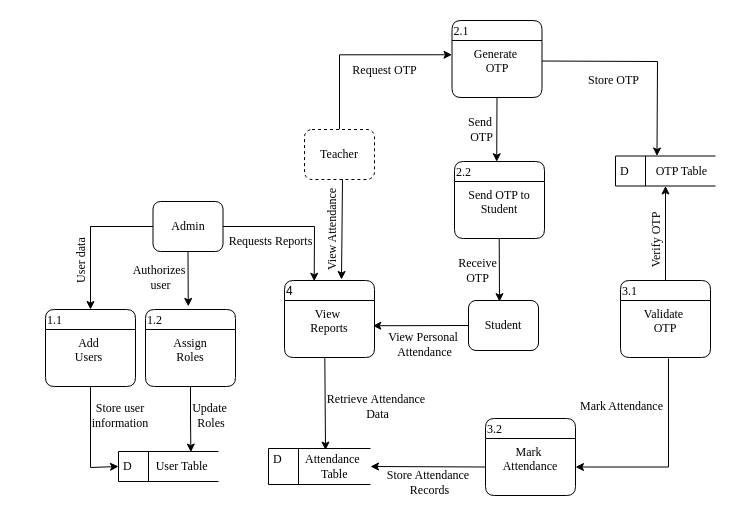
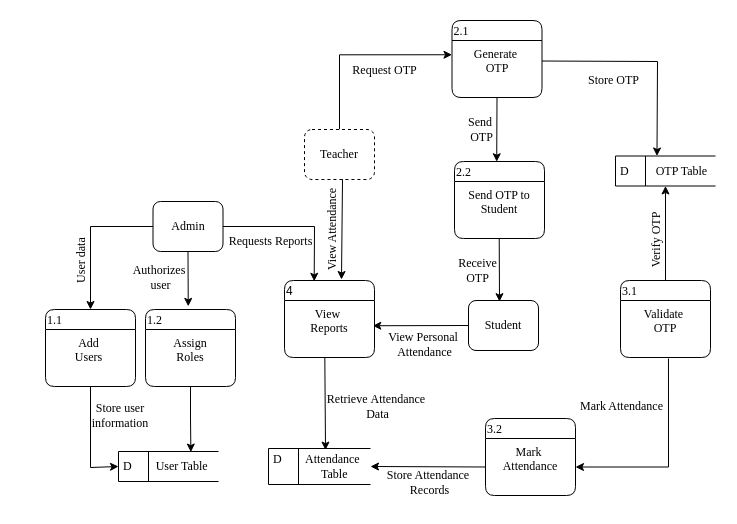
  <mxCell id="0" />
  <mxCell id="1" parent="0" />
  <mxCell id="2" value="" style="group" vertex="1" connectable="0" parent="1"><mxGeometry x="20" y="20" width="695" height="482" as="geometry" /></mxCell>
  <mxCell id="3" style="edgeStyle=orthogonalEdgeStyle;rounded=0;orthogonalLoop=1;jettySize=auto;html=1;" edge="1" parent="2" source="4" target="30"><mxGeometry relative="1" as="geometry" /></mxCell>
  <mxCell id="4" value="&lt;font face=&quot;Times New Roman&quot;&gt;Admin&lt;/font&gt;" style="rounded=1;whiteSpace=wrap;html=1;" parent="2" vertex="1"><mxGeometry x="132.5" y="181" width="70" height="50" as="geometry" /></mxCell>
  <mxCell id="5" style="edgeStyle=orthogonalEdgeStyle;rounded=0;orthogonalLoop=1;jettySize=auto;html=1;entryX=0;entryY=0.25;entryDx=0;entryDy=0;exitX=0.5;exitY=0;exitDx=0;exitDy=0;" edge="1" parent="2" source="6" target="43"><mxGeometry relative="1" as="geometry" /></mxCell>
  <mxCell id="6" value="&lt;font face=&quot;Times New Roman&quot;&gt;Teacher&lt;/font&gt;" style="rounded=1;whiteSpace=wrap;html=1;dashed=1;" parent="2" vertex="1"><mxGeometry x="284" y="109" width="70" height="50" as="geometry" /></mxCell>
  <mxCell id="7" value="&lt;font face=&quot;Times New Roman&quot;&gt;Student&lt;/font&gt;" style="rounded=1;whiteSpace=wrap;html=1;" parent="2" vertex="1"><mxGeometry x="448" y="280" width="70" height="50" as="geometry" /></mxCell>
  <mxCell id="8" value="" style="endArrow=classic;html=1;rounded=0;exitX=0.5;exitY=1;exitDx=0;exitDy=0;entryX=0.47;entryY=-0.002;entryDx=0;entryDy=0;entryPerimeter=0;" parent="2" source="4" edge="1"><mxGeometry width="50" height="50" relative="1" as="geometry"><mxPoint x="22.5" y="331" as="sourcePoint" /><mxPoint x="167.75" y="285.85" as="targetPoint" /></mxGeometry></mxCell>
  <mxCell id="9" value="&lt;span style=&quot;font-family: &amp;quot;Times New Roman&amp;quot;; font-size: 12px;&quot;&gt;Authorizes&amp;nbsp;&lt;/span&gt;&lt;div&gt;&lt;span style=&quot;font-family: &amp;quot;Times New Roman&amp;quot;; font-size: 12px;&quot;&gt;user&lt;/span&gt;&lt;/div&gt;" style="edgeLabel;html=1;align=center;verticalAlign=middle;resizable=0;points=[];labelBackgroundColor=none;" parent="8" vertex="1" connectable="0"><mxGeometry x="-0.161" relative="1" as="geometry"><mxPoint x="-28" y="3" as="offset" /></mxGeometry></mxCell>
  <mxCell id="10" value="&lt;span style=&quot;font-family: &amp;quot;Times New Roman&amp;quot;; font-size: 12px;&quot;&gt;User data&lt;/span&gt;" style="edgeLabel;html=1;align=center;verticalAlign=middle;resizable=0;points=[];labelBackgroundColor=#FFFFFF;rotation=-90;" vertex="1" connectable="0" parent="8"><mxGeometry x="-0.161" relative="1" as="geometry"><mxPoint x="-107" y="-13" as="offset" /></mxGeometry></mxCell>
  <mxCell id="11" style="edgeStyle=orthogonalEdgeStyle;rounded=0;orthogonalLoop=1;jettySize=auto;html=1;entryX=0.5;entryY=0;entryDx=0;entryDy=0;" parent="2" edge="1"><mxGeometry relative="1" as="geometry"><mxPoint x="512.0" y="40.471" as="sourcePoint" /><mxPoint x="636.5" y="135.5" as="targetPoint" /></mxGeometry></mxCell>
  <mxCell id="12" value="&lt;font style=&quot;font-size: 12px;&quot; face=&quot;Times New Roman&quot;&gt;Store OTP&lt;/font&gt;" style="edgeLabel;html=1;align=center;verticalAlign=middle;resizable=0;points=[];" parent="11" vertex="1" connectable="0"><mxGeometry x="0.431" relative="1" as="geometry"><mxPoint x="-44" y="-13" as="offset" /></mxGeometry></mxCell>
  <mxCell id="13" value="" style="endArrow=classic;html=1;rounded=0;entryX=0.443;entryY=0.023;entryDx=0;entryDy=0;exitX=0.529;exitY=1.003;exitDx=0;exitDy=0;exitPerimeter=0;entryPerimeter=0;" parent="2" target="7" edge="1"><mxGeometry width="50" height="50" relative="1" as="geometry"><mxPoint x="478.675" y="210.725" as="sourcePoint" /><mxPoint x="774" y="-56.73" as="targetPoint" /></mxGeometry></mxCell>
  <mxCell id="14" value="&lt;font face=&quot;Times New Roman&quot; style=&quot;font-size: 12px;&quot;&gt;Receive&lt;/font&gt;&lt;div&gt;&lt;font face=&quot;Times New Roman&quot; style=&quot;font-size: 12px;&quot;&gt;OTP&lt;/font&gt;&lt;/div&gt;" style="edgeLabel;html=1;align=center;verticalAlign=middle;resizable=0;points=[];rotation=0;labelBackgroundColor=none;" parent="13" vertex="1" connectable="0"><mxGeometry x="0.094" relative="1" as="geometry"><mxPoint x="-22" as="offset" /></mxGeometry></mxCell>
  <mxCell id="15" value="" style="endArrow=classic;html=1;rounded=0;entryX=0.469;entryY=0.003;entryDx=0;entryDy=0;exitX=0.5;exitY=1;exitDx=0;exitDy=0;entryPerimeter=0;" parent="2" target="46" edge="1"><mxGeometry width="50" height="50" relative="1" as="geometry"><mxPoint x="476.5" y="76.0" as="sourcePoint" /><mxPoint x="476.5" y="135.5" as="targetPoint" /></mxGeometry></mxCell>
  <mxCell id="16" value="&lt;font face=&quot;Times New Roman&quot; style=&quot;font-size: 12px;&quot;&gt;Send&amp;nbsp;&lt;/font&gt;&lt;div&gt;&lt;font face=&quot;Times New Roman&quot; style=&quot;font-size: 12px;&quot;&gt;OTP&lt;/font&gt;&lt;/div&gt;" style="edgeLabel;html=1;align=center;verticalAlign=middle;resizable=0;points=[];rotation=0;labelBackgroundColor=none;" parent="15" vertex="1" connectable="0"><mxGeometry x="-0.142" relative="1" as="geometry"><mxPoint x="-16" y="5" as="offset" /></mxGeometry></mxCell>
  <mxCell id="17" value="" style="endArrow=classic;html=1;rounded=0;exitX=1;exitY=0.5;exitDx=0;exitDy=0;entryX=0.33;entryY=0.01;entryDx=0;entryDy=0;entryPerimeter=0;" parent="2" source="4" target="38" edge="1"><mxGeometry width="50" height="50" relative="1" as="geometry"><mxPoint x="432.5" y="321" as="sourcePoint" /><mxPoint x="296.18" y="241.98" as="targetPoint" /><Array as="points"><mxPoint x="294" y="206" /></Array></mxGeometry></mxCell>
  <mxCell id="18" value="&lt;div&gt;&lt;font face=&quot;Times New Roman&quot;&gt;Requests Reports&lt;/font&gt;&lt;/div&gt;" style="text;html=1;align=center;verticalAlign=middle;resizable=0;points=[];autosize=1;strokeColor=none;fillColor=none;" parent="2" vertex="1"><mxGeometry x="195" y="206" width="110" height="30" as="geometry" /></mxCell>
  <mxCell id="19" value="" style="endArrow=classic;html=1;rounded=0;exitX=0.448;exitY=0.995;exitDx=0;exitDy=0;entryX=0.559;entryY=0.044;entryDx=0;entryDy=0;entryPerimeter=0;exitPerimeter=0;" parent="2" source="39" target="40" edge="1"><mxGeometry width="50" height="50" relative="1" as="geometry"><mxPoint x="305" y="311" as="sourcePoint" /><mxPoint x="305" y="411" as="targetPoint" /></mxGeometry></mxCell>
  <mxCell id="20" value="&lt;font face=&quot;Times New Roman&quot; style=&quot;font-size: 12px;&quot;&gt;Retrieve&amp;nbsp;&lt;/font&gt;&lt;font style=&quot;background-color: transparent; color: light-dark(rgb(0, 0, 0), rgb(255, 255, 255)); font-size: 12px;&quot; face=&quot;Times New Roman&quot;&gt;Attendance&amp;nbsp;&lt;/font&gt;&lt;div&gt;&lt;span style=&quot;background-color: transparent; color: light-dark(rgb(0, 0, 0), rgb(255, 255, 255)); font-size: 12px; font-family: &amp;quot;Times New Roman&amp;quot;;&quot;&gt;Data&lt;/span&gt;&lt;/div&gt;" style="edgeLabel;html=1;align=center;verticalAlign=middle;resizable=0;points=[];labelBackgroundColor=none;rotation=0;" parent="19" vertex="1" connectable="0"><mxGeometry x="-0.091" y="-1" relative="1" as="geometry"><mxPoint x="53" y="7" as="offset" /></mxGeometry></mxCell>
  <mxCell id="21" value="" style="endArrow=classic;html=1;rounded=0;exitX=0.543;exitY=0.996;exitDx=0;exitDy=0;exitPerimeter=0;" parent="2" source="6" edge="1"><mxGeometry width="50" height="50" relative="1" as="geometry"><mxPoint x="319" y="68" as="sourcePoint" /><mxPoint x="321" y="259" as="targetPoint" /></mxGeometry></mxCell>
  <mxCell id="22" value="&lt;font face=&quot;Times New Roman&quot;&gt;&lt;span style=&quot;font-size: 12px;&quot;&gt;View Attendance&lt;/span&gt;&lt;/font&gt;" style="edgeLabel;html=1;align=center;verticalAlign=middle;resizable=0;points=[];rotation=-90;" parent="21" vertex="1" connectable="0"><mxGeometry x="-0.29" y="2" relative="1" as="geometry"><mxPoint x="-12" y="15" as="offset" /></mxGeometry></mxCell>
  <mxCell id="23" value="" style="endArrow=classic;html=1;rounded=0;entryX=0.981;entryY=0.443;entryDx=0;entryDy=0;entryPerimeter=0;exitX=0;exitY=0.5;exitDx=0;exitDy=0;" parent="2" source="7" target="39" edge="1"><mxGeometry width="50" height="50" relative="1" as="geometry"><mxPoint x="490" y="321" as="sourcePoint" /><mxPoint x="338.95" y="283.63" as="targetPoint" /></mxGeometry></mxCell>
  <mxCell id="24" value="&lt;span style=&quot;font-family: &amp;quot;Times New Roman&amp;quot;; background-color: rgb(255, 255, 255);&quot;&gt;View Personal&amp;nbsp;&lt;/span&gt;&lt;div&gt;&lt;span style=&quot;font-family: &amp;quot;Times New Roman&amp;quot;; background-color: rgb(255, 255, 255);&quot;&gt;Attendance&lt;/span&gt;&lt;/div&gt;" style="text;html=1;align=center;verticalAlign=middle;resizable=0;points=[];autosize=1;strokeColor=none;fillColor=none;rotation=0;" parent="2" vertex="1"><mxGeometry x="354" y="304" width="100" height="40" as="geometry" /></mxCell>
  <mxCell id="25" value="&lt;font face=&quot;Times New Roman&quot;&gt;Mark Attendance&lt;/font&gt;" style="text;html=1;align=center;verticalAlign=middle;resizable=0;points=[];autosize=1;strokeColor=none;fillColor=none;rotation=0;" parent="2" vertex="1"><mxGeometry x="546" y="371" width="110" height="30" as="geometry" /></mxCell>
  <mxCell id="26" value="" style="endArrow=classic;html=1;rounded=0;entryX=1;entryY=0.5;entryDx=0;entryDy=0;exitX=0;exitY=0.5;exitDx=0;exitDy=0;" parent="2" source="49" target="40" edge="1"><mxGeometry width="50" height="50" relative="1" as="geometry"><mxPoint x="449.775" y="417.15" as="sourcePoint" /><mxPoint x="342.5" y="426" as="targetPoint" /></mxGeometry></mxCell>
  <mxCell id="27" value="&lt;font face=&quot;Times New Roman&quot;&gt;Store Attendance&amp;nbsp;&lt;/font&gt;&lt;div&gt;&lt;font face=&quot;Times New Roman&quot;&gt;Records&lt;/font&gt;&lt;/div&gt;" style="text;html=1;align=center;verticalAlign=middle;resizable=0;points=[];autosize=1;strokeColor=none;fillColor=none;rotation=0;" parent="2" vertex="1"><mxGeometry x="354" y="442" width="110" height="40" as="geometry" /></mxCell>
  <mxCell id="28" value="" style="endArrow=classic;html=1;rounded=0;exitX=0.5;exitY=0;exitDx=0;exitDy=0;entryX=0.5;entryY=1;entryDx=0;entryDy=0;" parent="2" source="44" target="41" edge="1"><mxGeometry width="50" height="50" relative="1" as="geometry"><mxPoint x="633.5" y="250" as="sourcePoint" /><mxPoint x="637.5" y="188.5" as="targetPoint" /></mxGeometry></mxCell>
  <mxCell id="29" value="&lt;font style=&quot;font-size: 12px;&quot; face=&quot;Times New Roman&quot;&gt;Verify OTP&lt;/font&gt;" style="edgeLabel;html=1;align=center;verticalAlign=middle;resizable=0;points=[];rotation=-90;" parent="28" vertex="1" connectable="0"><mxGeometry x="-0.217" relative="1" as="geometry"><mxPoint x="-10" y="-2" as="offset" /></mxGeometry></mxCell>
  <mxCell id="30" value="1.1" style="swimlane;fontStyle=0;childLayout=stackLayout;horizontal=1;startSize=20;fillColor=#ffffff;horizontalStack=0;resizeParent=1;resizeParentMax=0;resizeLast=0;collapsible=0;marginBottom=0;swimlaneFillColor=#ffffff;align=left;fontFamily=Times New Roman;rounded=1;" vertex="1" parent="2"><mxGeometry x="25" y="289" width="90" height="77" as="geometry" /></mxCell>
  <mxCell id="31" value="&lt;span style=&quot;color: rgb(0, 0, 0); font-family: &amp;quot;Times New Roman&amp;quot;; font-size: 12px; font-style: normal; font-variant-ligatures: normal; font-variant-caps: normal; font-weight: 400; letter-spacing: normal; orphans: 2; text-indent: 0px; text-transform: none; widows: 2; word-spacing: 0px; -webkit-text-stroke-width: 0px; white-space: normal; text-decoration-thickness: initial; text-decoration-style: initial; text-decoration-color: initial; float: none; background-color: light-dark(#ffffff, var(--ge-dark-color, #121212)); display: inline !important;&quot;&gt;Add&amp;nbsp;&lt;/span&gt;&lt;div&gt;&lt;span style=&quot;color: rgb(0, 0, 0); font-family: &amp;quot;Times New Roman&amp;quot;; font-size: 12px; font-style: normal; font-variant-ligatures: normal; font-variant-caps: normal; font-weight: 400; letter-spacing: normal; orphans: 2; text-indent: 0px; text-transform: none; widows: 2; word-spacing: 0px; -webkit-text-stroke-width: 0px; white-space: normal; text-decoration-thickness: initial; text-decoration-style: initial; text-decoration-color: initial; float: none; background-color: light-dark(#ffffff, var(--ge-dark-color, #121212)); display: inline !important;&quot;&gt;Users&amp;nbsp;&lt;/span&gt;&lt;/div&gt;" style="text;whiteSpace=wrap;html=1;align=center;" vertex="1" parent="30"><mxGeometry y="20" width="90" height="57" as="geometry" /></mxCell>
  <mxCell id="32" value="&lt;font face=&quot;Times New Roman&quot;&gt;D&amp;nbsp; &amp;nbsp; &amp;nbsp; &amp;nbsp; User Table&lt;/font&gt;" style="html=1;dashed=0;whiteSpace=wrap;shape=mxgraph.dfd.dataStoreID;align=left;spacingLeft=3;points=[[0,0],[0.5,0],[1,0],[0,0.5],[1,0.5],[0,1],[0.5,1],[1,1]];" vertex="1" parent="2"><mxGeometry x="98" y="431" width="100" height="30" as="geometry" /></mxCell>
  <mxCell id="33" value="1.2" style="swimlane;fontStyle=0;childLayout=stackLayout;horizontal=1;startSize=20;fillColor=#ffffff;horizontalStack=0;resizeParent=1;resizeParentMax=0;resizeLast=0;collapsible=0;marginBottom=0;swimlaneFillColor=#ffffff;align=left;fontFamily=Times New Roman;rounded=1;" vertex="1" parent="2"><mxGeometry x="125" y="289" width="90" height="77" as="geometry" /></mxCell>
  <mxCell id="34" value="&lt;font face=&quot;Times New Roman&quot;&gt;&lt;span style=&quot;background-color: rgb(255, 255, 255);&quot;&gt;Assign&lt;/span&gt;&lt;/font&gt;&lt;div&gt;&lt;font face=&quot;Times New Roman&quot;&gt;&lt;span style=&quot;background-color: rgb(255, 255, 255);&quot;&gt;Roles&lt;/span&gt;&lt;/font&gt;&lt;/div&gt;" style="text;whiteSpace=wrap;html=1;align=center;" vertex="1" parent="33"><mxGeometry y="20" width="90" height="57" as="geometry" /></mxCell>
  <mxCell id="35" style="edgeStyle=orthogonalEdgeStyle;rounded=0;orthogonalLoop=1;jettySize=auto;html=1;entryX=0;entryY=0.5;entryDx=0;entryDy=0;" edge="1" parent="2" source="31" target="32"><mxGeometry relative="1" as="geometry"><Array as="points"><mxPoint x="70" y="447" /><mxPoint x="98" y="447" /></Array></mxGeometry></mxCell>
  <mxCell id="36" value="&lt;font face=&quot;Times New Roman&quot;&gt;Store user&amp;nbsp;&lt;/font&gt;&lt;div style=&quot;font-size: 11px;&quot;&gt;&lt;font style=&quot;font-size: 12px;&quot; face=&quot;Times New Roman&quot;&gt;information&amp;nbsp;&lt;/font&gt;&lt;/div&gt;" style="text;html=1;align=center;verticalAlign=middle;resizable=0;points=[];autosize=1;strokeColor=none;fillColor=none;" vertex="1" parent="2"><mxGeometry x="62" y="374" width="78" height="41" as="geometry" /></mxCell>
- <mxCell id="37" value="&lt;span style=&quot;font-family: &amp;quot;Times New Roman&amp;quot;;&quot;&gt;Update&lt;/span&gt;&lt;div&gt;&lt;span style=&quot;font-family: &amp;quot;Times New Roman&amp;quot;;&quot;&gt;&amp;nbsp;Roles&lt;/span&gt;&lt;/div&gt;" style="text;html=1;align=center;verticalAlign=middle;resizable=0;points=[];autosize=1;strokeColor=none;fillColor=none;labelBackgroundColor=none;" vertex="1" parent="2"><mxGeometry x="162" y="374" width="53" height="41" as="geometry" /></mxCell>
  <mxCell id="38" value="4" style="swimlane;fontStyle=0;childLayout=stackLayout;horizontal=1;startSize=20;fillColor=#ffffff;horizontalStack=0;resizeParent=1;resizeParentMax=0;resizeLast=0;collapsible=0;marginBottom=0;swimlaneFillColor=#ffffff;align=left;rounded=1;" vertex="1" parent="2"><mxGeometry x="264" y="260" width="90" height="77" as="geometry" /></mxCell>
  <mxCell id="39" value="&lt;span style=&quot;font-family: &amp;quot;Times New Roman&amp;quot;;&quot;&gt;View&amp;nbsp;&lt;/span&gt;&lt;div&gt;&lt;span style=&quot;font-family: &amp;quot;Times New Roman&amp;quot;;&quot;&gt;Reports&lt;/span&gt;&lt;/div&gt;" style="text;whiteSpace=wrap;html=1;align=center;" vertex="1" parent="38"><mxGeometry y="20" width="90" height="57" as="geometry" /></mxCell>
  <mxCell id="40" value="&lt;font face=&quot;Times New Roman&quot;&gt;D&amp;nbsp; &amp;nbsp; &amp;nbsp; &amp;nbsp; Attendance &lt;span style=&quot;white-space: pre;&quot;&gt;&#09;&lt;/span&gt;&lt;span style=&quot;white-space: pre;&quot;&gt;&#09;&lt;/span&gt;Table&lt;/font&gt;" style="html=1;dashed=0;whiteSpace=wrap;shape=mxgraph.dfd.dataStoreID;align=left;spacingLeft=3;points=[[0,0],[0.5,0],[1,0],[0,0.5],[1,0.5],[0,1],[0.5,1],[1,1]];" vertex="1" parent="2"><mxGeometry x="248" y="428" width="102" height="36" as="geometry" /></mxCell>
  <mxCell id="41" value="&lt;font face=&quot;Times New Roman&quot;&gt;D&amp;nbsp; &amp;nbsp; &amp;nbsp; &amp;nbsp; &amp;nbsp;OTP Table&lt;/font&gt;" style="html=1;dashed=0;whiteSpace=wrap;shape=mxgraph.dfd.dataStoreID;align=left;spacingLeft=3;points=[[0,0],[0.5,0],[1,0],[0,0.5],[1,0.5],[0,1],[0.5,1],[1,1]];" vertex="1" parent="2"><mxGeometry x="595" y="135.5" width="100" height="30" as="geometry" /></mxCell>
  <mxCell id="42" value="2.1 " style="swimlane;fontStyle=0;childLayout=stackLayout;horizontal=1;startSize=20;fillColor=#ffffff;horizontalStack=0;resizeParent=1;resizeParentMax=0;resizeLast=0;collapsible=0;marginBottom=0;swimlaneFillColor=#ffffff;align=left;fontFamily=Times New Roman;rounded=1;" vertex="1" parent="2"><mxGeometry x="431.5" width="90" height="77" as="geometry" /></mxCell>
  <mxCell id="43" value="&lt;span style=&quot;font-family: &amp;quot;Times New Roman&amp;quot;;&quot;&gt;Generate&amp;nbsp;&lt;/span&gt;&lt;div&gt;&lt;span style=&quot;font-family: &amp;quot;Times New Roman&amp;quot;;&quot;&gt;OTP&lt;/span&gt;&lt;/div&gt;" style="text;whiteSpace=wrap;html=1;align=center;" vertex="1" parent="42"><mxGeometry y="20" width="90" height="57" as="geometry" /></mxCell>
  <mxCell id="44" value="3.1 " style="swimlane;fontStyle=0;childLayout=stackLayout;horizontal=1;startSize=20;fillColor=#ffffff;horizontalStack=0;resizeParent=1;resizeParentMax=0;resizeLast=0;collapsible=0;marginBottom=0;swimlaneFillColor=#ffffff;align=left;fontFamily=Times New Roman;rounded=1;" vertex="1" parent="2"><mxGeometry x="600" y="260" width="90" height="77" as="geometry" /></mxCell>
  <mxCell id="45" value="&lt;span style=&quot;font-family: &amp;quot;Times New Roman&amp;quot;;&quot;&gt;Validate&amp;nbsp;&lt;/span&gt;&lt;div&gt;&lt;span style=&quot;font-family: &amp;quot;Times New Roman&amp;quot;;&quot;&gt;OTP&lt;/span&gt;&lt;/div&gt;" style="text;whiteSpace=wrap;html=1;align=center;" vertex="1" parent="44"><mxGeometry y="20" width="90" height="57" as="geometry" /></mxCell>
  <mxCell id="46" value="2.2 " style="swimlane;fontStyle=0;childLayout=stackLayout;horizontal=1;startSize=20;fillColor=#ffffff;horizontalStack=0;resizeParent=1;resizeParentMax=0;resizeLast=0;collapsible=0;marginBottom=0;swimlaneFillColor=#ffffff;align=left;fontFamily=Times New Roman;rounded=1;" vertex="1" parent="2"><mxGeometry x="434" y="141" width="90" height="77" as="geometry" /></mxCell>
  <mxCell id="47" value="&lt;span style=&quot;font-family: &amp;quot;Times New Roman&amp;quot;;&quot;&gt;Send OTP to Student&lt;/span&gt;" style="text;whiteSpace=wrap;html=1;align=center;" vertex="1" parent="46"><mxGeometry y="20" width="90" height="57" as="geometry" /></mxCell>
  <mxCell id="48" value="3.2 " style="swimlane;fontStyle=0;childLayout=stackLayout;horizontal=1;startSize=20;fillColor=#ffffff;horizontalStack=0;resizeParent=1;resizeParentMax=0;resizeLast=0;collapsible=0;marginBottom=0;swimlaneFillColor=#ffffff;align=left;fontFamily=Times New Roman;rounded=1;" vertex="1" parent="2"><mxGeometry x="465" y="398" width="90" height="77" as="geometry" /></mxCell>
  <mxCell id="49" value="&lt;span style=&quot;font-family: &amp;quot;Times New Roman&amp;quot;;&quot;&gt;Mark&amp;nbsp;&lt;/span&gt;&lt;div&gt;&lt;span style=&quot;font-family: &amp;quot;Times New Roman&amp;quot;;&quot;&gt;Attendance&lt;/span&gt;&lt;/div&gt;" style="text;whiteSpace=wrap;html=1;align=center;" vertex="1" parent="48"><mxGeometry y="20" width="90" height="57" as="geometry" /></mxCell>
  <mxCell id="50" style="edgeStyle=orthogonalEdgeStyle;rounded=0;orthogonalLoop=1;jettySize=auto;html=1;entryX=1;entryY=0.5;entryDx=0;entryDy=0;exitX=0.533;exitY=1.018;exitDx=0;exitDy=0;exitPerimeter=0;" edge="1" parent="2" source="45" target="49"><mxGeometry relative="1" as="geometry" /></mxCell>
  <mxCell id="51" value="&lt;span style=&quot;font-family: &amp;quot;Times New Roman&amp;quot;;&quot;&gt;Request OTP&lt;/span&gt;" style="text;html=1;align=center;verticalAlign=middle;resizable=0;points=[];autosize=1;strokeColor=none;fillColor=none;" vertex="1" parent="2"><mxGeometry x="323" y="37" width="82" height="26" as="geometry" /></mxCell>
  <mxCell id="52" style="edgeStyle=orthogonalEdgeStyle;rounded=0;orthogonalLoop=1;jettySize=auto;html=1;entryX=0.724;entryY=0.019;entryDx=0;entryDy=0;entryPerimeter=0;" edge="1" parent="2" source="34" target="32"><mxGeometry relative="1" as="geometry" /></mxCell>
